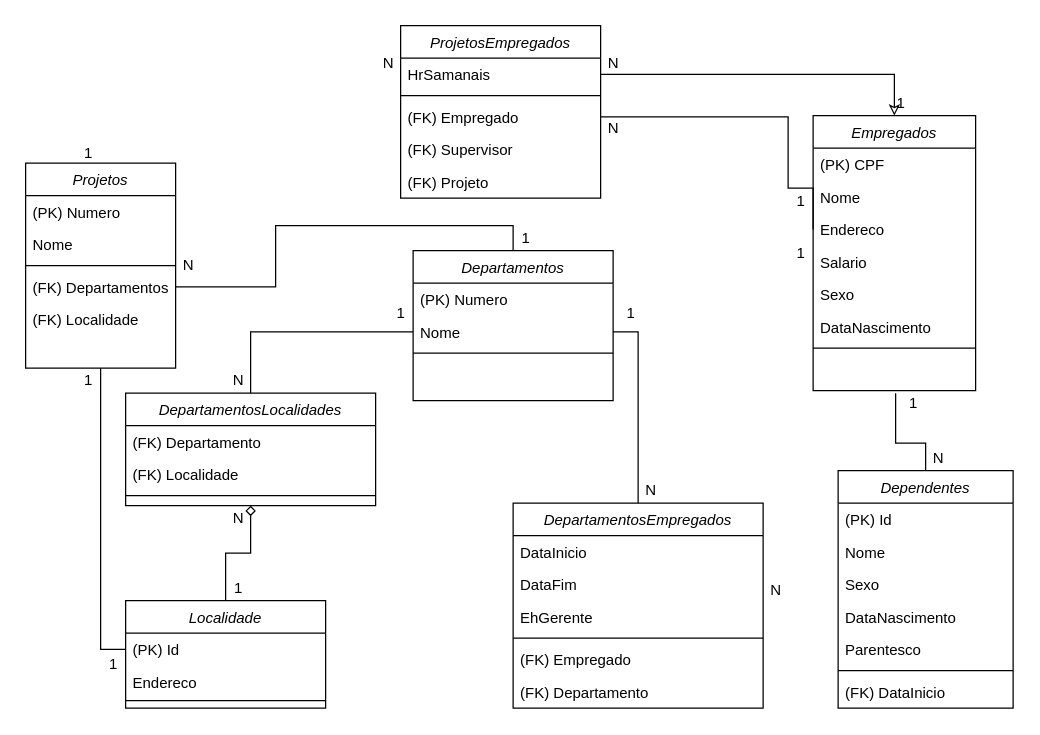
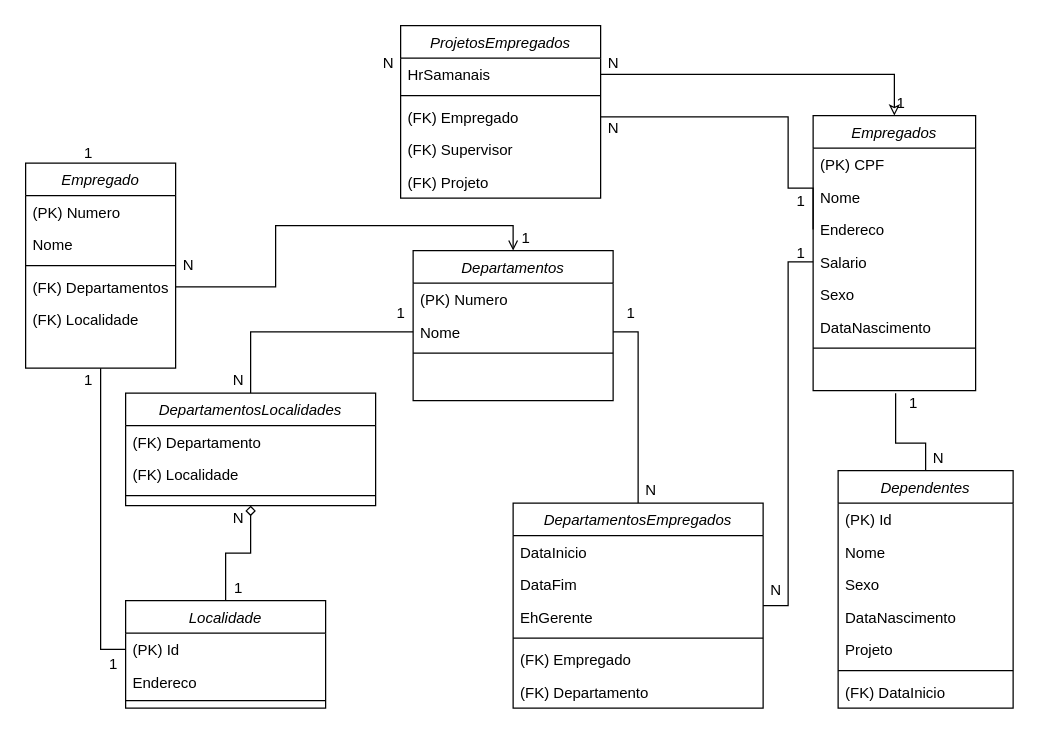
  <mxCell id="0" />
  <mxCell id="1" parent="0" />
  <mxCell id="2" style="edgeStyle=orthogonalEdgeStyle;rounded=0;orthogonalLoop=1;jettySize=auto;html=1;endArrow=none;endFill=0;exitX=1;exitY=0.5;exitDx=0;exitDy=0;" edge="1" parent="1" source="5" target="37"><mxGeometry relative="1" as="geometry" /></mxCell>
  <mxCell id="3" value="Departamentos" style="swimlane;fontStyle=2;align=center;verticalAlign=top;childLayout=stackLayout;horizontal=1;startSize=26;horizontalStack=0;resizeParent=1;resizeLast=0;collapsible=1;marginBottom=0;rounded=0;shadow=0;strokeWidth=1;" parent="1" vertex="1"><mxGeometry x="330" y="200" width="160" height="120" as="geometry"><mxRectangle x="230" y="140" width="160" height="26" as="alternateBounds" /></mxGeometry></mxCell>
  <mxCell id="4" value="(PK) Numero" style="text;align=left;verticalAlign=top;spacingLeft=4;spacingRight=4;overflow=hidden;rotatable=0;points=[[0,0.5],[1,0.5]];portConstraint=eastwest;" parent="3" vertex="1"><mxGeometry y="26" width="160" height="26" as="geometry" /></mxCell>
  <mxCell id="5" value="Nome" style="text;align=left;verticalAlign=top;spacingLeft=4;spacingRight=4;overflow=hidden;rotatable=0;points=[[0,0.5],[1,0.5]];portConstraint=eastwest;rounded=0;shadow=0;html=0;" parent="3" vertex="1"><mxGeometry y="52" width="160" height="26" as="geometry" /></mxCell>
  <mxCell id="6" value="" style="line;html=1;strokeWidth=1;align=left;verticalAlign=middle;spacingTop=-1;spacingLeft=3;spacingRight=3;rotatable=0;labelPosition=right;points=[];portConstraint=eastwest;" parent="3" vertex="1"><mxGeometry y="78" width="160" height="8" as="geometry" /></mxCell>
  <mxCell id="7" style="edgeStyle=orthogonalEdgeStyle;rounded=0;orthogonalLoop=1;jettySize=auto;html=1;entryX=0.5;entryY=1;entryDx=0;entryDy=0;endArrow=diamond;endFill=0;" edge="1" parent="1" source="8" target="49"><mxGeometry relative="1" as="geometry" /></mxCell>
  <mxCell id="8" value="Localidade" style="swimlane;fontStyle=2;align=center;verticalAlign=top;childLayout=stackLayout;horizontal=1;startSize=26;horizontalStack=0;resizeParent=1;resizeLast=0;collapsible=1;marginBottom=0;rounded=0;shadow=0;strokeWidth=1;" vertex="1" parent="1"><mxGeometry x="100" y="480" width="160" height="86" as="geometry"><mxRectangle x="230" y="140" width="160" height="26" as="alternateBounds" /></mxGeometry></mxCell>
  <mxCell id="9" value="(PK) Id" style="text;align=left;verticalAlign=top;spacingLeft=4;spacingRight=4;overflow=hidden;rotatable=0;points=[[0,0.5],[1,0.5]];portConstraint=eastwest;" vertex="1" parent="8"><mxGeometry y="26" width="160" height="26" as="geometry" /></mxCell>
  <mxCell id="10" value="Endereco" style="text;align=left;verticalAlign=top;spacingLeft=4;spacingRight=4;overflow=hidden;rotatable=0;points=[[0,0.5],[1,0.5]];portConstraint=eastwest;" vertex="1" parent="8"><mxGeometry y="52" width="160" height="24" as="geometry" /></mxCell>
  <mxCell id="11" value="" style="line;html=1;strokeWidth=1;align=left;verticalAlign=middle;spacingTop=-1;spacingLeft=3;spacingRight=3;rotatable=0;labelPosition=right;points=[];portConstraint=eastwest;" vertex="1" parent="8"><mxGeometry y="76" width="160" height="8" as="geometry" /></mxCell>
  <mxCell id="12" style="edgeStyle=orthogonalEdgeStyle;rounded=0;orthogonalLoop=1;jettySize=auto;html=1;entryX=0;entryY=0.5;entryDx=0;entryDy=0;endArrow=none;endFill=0;" edge="1" parent="1" source="13" target="9"><mxGeometry relative="1" as="geometry" /></mxCell>
- <mxCell id="13" value="Projetos" style="swimlane;fontStyle=2;align=center;verticalAlign=top;childLayout=stackLayout;horizontal=1;startSize=26;horizontalStack=0;resizeParent=1;resizeLast=0;collapsible=1;marginBottom=0;rounded=0;shadow=0;strokeWidth=1;" vertex="1" parent="1"><mxGeometry x="20" y="130" width="120" height="164" as="geometry"><mxRectangle x="230" y="140" width="160" height="26" as="alternateBounds" /></mxGeometry></mxCell>
+ <mxCell id="13" value="Empregado" style="swimlane;fontStyle=2;align=center;verticalAlign=top;childLayout=stackLayout;horizontal=1;startSize=26;horizontalStack=0;resizeParent=1;resizeLast=0;collapsible=1;marginBottom=0;rounded=0;shadow=0;strokeWidth=1;" vertex="1" parent="1"><mxGeometry x="20" y="130" width="120" height="164" as="geometry"><mxRectangle x="230" y="140" width="160" height="26" as="alternateBounds" /></mxGeometry></mxCell>
  <mxCell id="14" value="(PK) Numero" style="text;align=left;verticalAlign=top;spacingLeft=4;spacingRight=4;overflow=hidden;rotatable=0;points=[[0,0.5],[1,0.5]];portConstraint=eastwest;" vertex="1" parent="13"><mxGeometry y="26" width="120" height="26" as="geometry" /></mxCell>
  <mxCell id="15" value="Nome" style="text;align=left;verticalAlign=top;spacingLeft=4;spacingRight=4;overflow=hidden;rotatable=0;points=[[0,0.5],[1,0.5]];portConstraint=eastwest;rounded=0;shadow=0;html=0;" vertex="1" parent="13"><mxGeometry y="52" width="120" height="26" as="geometry" /></mxCell>
  <mxCell id="16" value="" style="line;html=1;strokeWidth=1;align=left;verticalAlign=middle;spacingTop=-1;spacingLeft=3;spacingRight=3;rotatable=0;labelPosition=right;points=[];portConstraint=eastwest;" vertex="1" parent="13"><mxGeometry y="78" width="120" height="8" as="geometry" /></mxCell>
  <mxCell id="17" value="(FK) Departamentos" style="text;align=left;verticalAlign=top;spacingLeft=4;spacingRight=4;overflow=hidden;rotatable=0;points=[[0,0.5],[1,0.5]];portConstraint=eastwest;rounded=0;shadow=0;html=0;" vertex="1" parent="13"><mxGeometry y="86" width="120" height="26" as="geometry" /></mxCell>
  <mxCell id="18" value="(FK) Localidade" style="text;align=left;verticalAlign=top;spacingLeft=4;spacingRight=4;overflow=hidden;rotatable=0;points=[[0,0.5],[1,0.5]];portConstraint=eastwest;" vertex="1" parent="13"><mxGeometry y="112" width="120" height="26" as="geometry" /></mxCell>
  <mxCell id="19" style="edgeStyle=orthogonalEdgeStyle;rounded=0;orthogonalLoop=1;jettySize=auto;html=1;entryX=0.5;entryY=0;entryDx=0;entryDy=0;endArrow=none;endFill=0;exitX=-0.2;exitY=0.1;exitDx=0;exitDy=0;exitPerimeter=0;" edge="1" parent="1" source="75" target="28"><mxGeometry relative="1" as="geometry"><mxPoint x="715" y="321" as="sourcePoint" /></mxGeometry></mxCell>
  <mxCell id="20" value="Empregados" style="swimlane;fontStyle=2;align=center;verticalAlign=top;childLayout=stackLayout;horizontal=1;startSize=26;horizontalStack=0;resizeParent=1;resizeLast=0;collapsible=1;marginBottom=0;rounded=0;shadow=0;strokeWidth=1;" vertex="1" parent="1"><mxGeometry x="650" y="92" width="130" height="220" as="geometry"><mxRectangle x="230" y="140" width="160" height="26" as="alternateBounds" /></mxGeometry></mxCell>
  <mxCell id="21" value="(PK) CPF" style="text;align=left;verticalAlign=top;spacingLeft=4;spacingRight=4;overflow=hidden;rotatable=0;points=[[0,0.5],[1,0.5]];portConstraint=eastwest;" vertex="1" parent="20"><mxGeometry y="26" width="130" height="26" as="geometry" /></mxCell>
  <mxCell id="22" value="Nome" style="text;align=left;verticalAlign=top;spacingLeft=4;spacingRight=4;overflow=hidden;rotatable=0;points=[[0,0.5],[1,0.5]];portConstraint=eastwest;rounded=0;shadow=0;html=0;" vertex="1" parent="20"><mxGeometry y="52" width="130" height="26" as="geometry" /></mxCell>
  <mxCell id="23" value="Endereco" style="text;align=left;verticalAlign=top;spacingLeft=4;spacingRight=4;overflow=hidden;rotatable=0;points=[[0,0.5],[1,0.5]];portConstraint=eastwest;rounded=0;shadow=0;html=0;" vertex="1" parent="20"><mxGeometry y="78" width="130" height="26" as="geometry" /></mxCell>
  <mxCell id="24" value="Salario" style="text;align=left;verticalAlign=top;spacingLeft=4;spacingRight=4;overflow=hidden;rotatable=0;points=[[0,0.5],[1,0.5]];portConstraint=eastwest;rounded=0;shadow=0;html=0;" vertex="1" parent="20"><mxGeometry y="104" width="130" height="26" as="geometry" /></mxCell>
  <mxCell id="25" value="Sexo" style="text;align=left;verticalAlign=top;spacingLeft=4;spacingRight=4;overflow=hidden;rotatable=0;points=[[0,0.5],[1,0.5]];portConstraint=eastwest;rounded=0;shadow=0;html=0;" vertex="1" parent="20"><mxGeometry y="130" width="130" height="26" as="geometry" /></mxCell>
  <mxCell id="26" value="DataNascimento" style="text;align=left;verticalAlign=top;spacingLeft=4;spacingRight=4;overflow=hidden;rotatable=0;points=[[0,0.5],[1,0.5]];portConstraint=eastwest;rounded=0;shadow=0;html=0;" vertex="1" parent="20"><mxGeometry y="156" width="130" height="26" as="geometry" /></mxCell>
  <mxCell id="27" value="" style="line;html=1;strokeWidth=1;align=left;verticalAlign=middle;spacingTop=-1;spacingLeft=3;spacingRight=3;rotatable=0;labelPosition=right;points=[];portConstraint=eastwest;" vertex="1" parent="20"><mxGeometry y="182" width="130" height="8" as="geometry" /></mxCell>
  <mxCell id="28" value="Dependentes" style="swimlane;fontStyle=2;align=center;verticalAlign=top;childLayout=stackLayout;horizontal=1;startSize=26;horizontalStack=0;resizeParent=1;resizeLast=0;collapsible=1;marginBottom=0;rounded=0;shadow=0;strokeWidth=1;" vertex="1" parent="1"><mxGeometry x="670" y="376" width="140" height="190" as="geometry"><mxRectangle x="230" y="140" width="160" height="26" as="alternateBounds" /></mxGeometry></mxCell>
  <mxCell id="29" value="(PK) Id" style="text;align=left;verticalAlign=top;spacingLeft=4;spacingRight=4;overflow=hidden;rotatable=0;points=[[0,0.5],[1,0.5]];portConstraint=eastwest;rounded=0;shadow=0;html=0;" vertex="1" parent="28"><mxGeometry y="26" width="140" height="26" as="geometry" /></mxCell>
  <mxCell id="30" value="Nome" style="text;align=left;verticalAlign=top;spacingLeft=4;spacingRight=4;overflow=hidden;rotatable=0;points=[[0,0.5],[1,0.5]];portConstraint=eastwest;rounded=0;shadow=0;html=0;" vertex="1" parent="28"><mxGeometry y="52" width="140" height="26" as="geometry" /></mxCell>
  <mxCell id="31" value="Sexo" style="text;align=left;verticalAlign=top;spacingLeft=4;spacingRight=4;overflow=hidden;rotatable=0;points=[[0,0.5],[1,0.5]];portConstraint=eastwest;rounded=0;shadow=0;html=0;" vertex="1" parent="28"><mxGeometry y="78" width="140" height="26" as="geometry" /></mxCell>
  <mxCell id="32" value="DataNascimento" style="text;align=left;verticalAlign=top;spacingLeft=4;spacingRight=4;overflow=hidden;rotatable=0;points=[[0,0.5],[1,0.5]];portConstraint=eastwest;rounded=0;shadow=0;html=0;" vertex="1" parent="28"><mxGeometry y="104" width="140" height="26" as="geometry" /></mxCell>
- <mxCell id="33" value="Parentesco" style="text;align=left;verticalAlign=top;spacingLeft=4;spacingRight=4;overflow=hidden;rotatable=0;points=[[0,0.5],[1,0.5]];portConstraint=eastwest;rounded=0;shadow=0;html=0;" vertex="1" parent="28"><mxGeometry y="130" width="140" height="26" as="geometry" /></mxCell>
+ <mxCell id="33" value="Projeto" style="text;align=left;verticalAlign=top;spacingLeft=4;spacingRight=4;overflow=hidden;rotatable=0;points=[[0,0.5],[1,0.5]];portConstraint=eastwest;rounded=0;shadow=0;html=0;" vertex="1" parent="28"><mxGeometry y="130" width="140" height="26" as="geometry" /></mxCell>
  <mxCell id="34" value="" style="line;html=1;strokeWidth=1;align=left;verticalAlign=middle;spacingTop=-1;spacingLeft=3;spacingRight=3;rotatable=0;labelPosition=right;points=[];portConstraint=eastwest;" vertex="1" parent="28"><mxGeometry y="156" width="140" height="8" as="geometry" /></mxCell>
  <mxCell id="35" value="(FK) DataInicio" style="text;align=left;verticalAlign=top;spacingLeft=4;spacingRight=4;overflow=hidden;rotatable=0;points=[[0,0.5],[1,0.5]];portConstraint=eastwest;rounded=0;shadow=0;html=0;" vertex="1" parent="28"><mxGeometry y="164" width="140" height="26" as="geometry" /></mxCell>
+ <mxCell id="36" style="edgeStyle=orthogonalEdgeStyle;rounded=0;orthogonalLoop=1;jettySize=auto;html=1;exitX=1;exitY=0.5;exitDx=0;exitDy=0;entryX=0;entryY=0.5;entryDx=0;entryDy=0;endArrow=none;endFill=0;" edge="1" parent="1" source="37" target="24"><mxGeometry relative="1" as="geometry" /></mxCell>
  <mxCell id="37" value="DepartamentosEmpregados" style="swimlane;fontStyle=2;align=center;verticalAlign=top;childLayout=stackLayout;horizontal=1;startSize=26;horizontalStack=0;resizeParent=1;resizeLast=0;collapsible=1;marginBottom=0;rounded=0;shadow=0;strokeWidth=1;" vertex="1" parent="1"><mxGeometry x="410" y="402" width="200" height="164" as="geometry"><mxRectangle x="230" y="140" width="160" height="26" as="alternateBounds" /></mxGeometry></mxCell>
  <mxCell id="38" value="DataInicio" style="text;align=left;verticalAlign=top;spacingLeft=4;spacingRight=4;overflow=hidden;rotatable=0;points=[[0,0.5],[1,0.5]];portConstraint=eastwest;" vertex="1" parent="37"><mxGeometry y="26" width="200" height="26" as="geometry" /></mxCell>
  <mxCell id="39" value="DataFim" style="text;align=left;verticalAlign=top;spacingLeft=4;spacingRight=4;overflow=hidden;rotatable=0;points=[[0,0.5],[1,0.5]];portConstraint=eastwest;rounded=0;shadow=0;html=0;" vertex="1" parent="37"><mxGeometry y="52" width="200" height="26" as="geometry" /></mxCell>
  <mxCell id="40" value="EhGerente" style="text;align=left;verticalAlign=top;spacingLeft=4;spacingRight=4;overflow=hidden;rotatable=0;points=[[0,0.5],[1,0.5]];portConstraint=eastwest;rounded=0;shadow=0;html=0;" vertex="1" parent="37"><mxGeometry y="78" width="200" height="26" as="geometry" /></mxCell>
  <mxCell id="41" value="" style="line;html=1;strokeWidth=1;align=left;verticalAlign=middle;spacingTop=-1;spacingLeft=3;spacingRight=3;rotatable=0;labelPosition=right;points=[];portConstraint=eastwest;" vertex="1" parent="37"><mxGeometry y="104" width="200" height="8" as="geometry" /></mxCell>
  <mxCell id="42" value="(FK) Empregado" style="text;align=left;verticalAlign=top;spacingLeft=4;spacingRight=4;overflow=hidden;rotatable=0;points=[[0,0.5],[1,0.5]];portConstraint=eastwest;rounded=0;shadow=0;html=0;" vertex="1" parent="37"><mxGeometry y="112" width="200" height="26" as="geometry" /></mxCell>
  <mxCell id="43" value="(FK) Departamento" style="text;align=left;verticalAlign=top;spacingLeft=4;spacingRight=4;overflow=hidden;rotatable=0;points=[[0,0.5],[1,0.5]];portConstraint=eastwest;rounded=0;shadow=0;html=0;" vertex="1" parent="37"><mxGeometry y="138" width="200" height="26" as="geometry" /></mxCell>
  <mxCell id="44" value="1" style="text;html=1;align=center;verticalAlign=middle;resizable=0;points=[];autosize=1;strokeColor=none;fillColor=none;" vertex="1" parent="1"><mxGeometry x="494" y="240" width="20" height="20" as="geometry" /></mxCell>
  <mxCell id="45" value="N" style="text;html=1;align=center;verticalAlign=middle;resizable=0;points=[];autosize=1;strokeColor=none;fillColor=none;" vertex="1" parent="1"><mxGeometry x="510" y="382" width="20" height="20" as="geometry" /></mxCell>
  <mxCell id="46" value="N" style="text;html=1;align=center;verticalAlign=middle;resizable=0;points=[];autosize=1;strokeColor=none;fillColor=none;" vertex="1" parent="1"><mxGeometry x="610" y="462" width="20" height="20" as="geometry" /></mxCell>
  <mxCell id="47" value="1" style="text;html=1;align=center;verticalAlign=middle;resizable=0;points=[];autosize=1;strokeColor=none;fillColor=none;" vertex="1" parent="1"><mxGeometry x="630" y="192" width="20" height="20" as="geometry" /></mxCell>
  <mxCell id="48" style="edgeStyle=orthogonalEdgeStyle;rounded=0;orthogonalLoop=1;jettySize=auto;html=1;entryX=0;entryY=0.5;entryDx=0;entryDy=0;endArrow=none;endFill=0;" edge="1" parent="1" source="49" target="5"><mxGeometry relative="1" as="geometry" /></mxCell>
  <mxCell id="49" value="DepartamentosLocalidades" style="swimlane;fontStyle=2;align=center;verticalAlign=top;childLayout=stackLayout;horizontal=1;startSize=26;horizontalStack=0;resizeParent=1;resizeLast=0;collapsible=1;marginBottom=0;rounded=0;shadow=0;strokeWidth=1;" vertex="1" parent="1"><mxGeometry x="100" y="314" width="200" height="90" as="geometry"><mxRectangle x="230" y="140" width="160" height="26" as="alternateBounds" /></mxGeometry></mxCell>
  <mxCell id="50" value="(FK) Departamento" style="text;align=left;verticalAlign=top;spacingLeft=4;spacingRight=4;overflow=hidden;rotatable=0;points=[[0,0.5],[1,0.5]];portConstraint=eastwest;" vertex="1" parent="49"><mxGeometry y="26" width="200" height="26" as="geometry" /></mxCell>
  <mxCell id="51" value="(FK) Localidade" style="text;align=left;verticalAlign=top;spacingLeft=4;spacingRight=4;overflow=hidden;rotatable=0;points=[[0,0.5],[1,0.5]];portConstraint=eastwest;" vertex="1" parent="49"><mxGeometry y="52" width="200" height="26" as="geometry" /></mxCell>
  <mxCell id="52" value="" style="line;html=1;strokeWidth=1;align=left;verticalAlign=middle;spacingTop=-1;spacingLeft=3;spacingRight=3;rotatable=0;labelPosition=right;points=[];portConstraint=eastwest;" vertex="1" parent="49"><mxGeometry y="78" width="200" height="8" as="geometry" /></mxCell>
  <mxCell id="53" value="N" style="text;html=1;align=center;verticalAlign=middle;resizable=0;points=[];autosize=1;strokeColor=none;fillColor=none;" vertex="1" parent="1"><mxGeometry x="180" y="294" width="20" height="20" as="geometry" /></mxCell>
  <mxCell id="54" value="N" style="text;html=1;align=center;verticalAlign=middle;resizable=0;points=[];autosize=1;strokeColor=none;fillColor=none;" vertex="1" parent="1"><mxGeometry x="180" y="404" width="20" height="20" as="geometry" /></mxCell>
  <mxCell id="55" value="1" style="text;html=1;align=center;verticalAlign=middle;resizable=0;points=[];autosize=1;strokeColor=none;fillColor=none;" vertex="1" parent="1"><mxGeometry x="310" y="240" width="20" height="20" as="geometry" /></mxCell>
  <mxCell id="56" value="1" style="text;html=1;align=center;verticalAlign=middle;resizable=0;points=[];autosize=1;strokeColor=none;fillColor=none;" vertex="1" parent="1"><mxGeometry x="180" y="460" width="20" height="20" as="geometry" /></mxCell>
- <mxCell id="57" style="edgeStyle=orthogonalEdgeStyle;rounded=0;orthogonalLoop=1;jettySize=auto;html=1;entryX=0.5;entryY=0;entryDx=0;entryDy=0;endArrow=none;endFill=0;" edge="1" parent="1" source="17" target="3"><mxGeometry relative="1" as="geometry"><Array as="points"><mxPoint x="220" y="229" /><mxPoint x="220" y="180" /><mxPoint x="410" y="180" /></Array></mxGeometry></mxCell>
+ <mxCell id="57" style="edgeStyle=orthogonalEdgeStyle;rounded=0;orthogonalLoop=1;jettySize=auto;html=1;entryX=0.5;entryY=0;entryDx=0;entryDy=0;endArrow=open;endFill=0;" edge="1" parent="1" source="17" target="3"><mxGeometry relative="1" as="geometry"><Array as="points"><mxPoint x="220" y="229" /><mxPoint x="220" y="180" /><mxPoint x="410" y="180" /></Array></mxGeometry></mxCell>
  <mxCell id="58" value="N" style="text;html=1;align=center;verticalAlign=middle;resizable=0;points=[];autosize=1;strokeColor=none;fillColor=none;" vertex="1" parent="1"><mxGeometry x="140" y="202" width="20" height="20" as="geometry" /></mxCell>
  <mxCell id="59" value="1" style="text;html=1;align=center;verticalAlign=middle;resizable=0;points=[];autosize=1;strokeColor=none;fillColor=none;" vertex="1" parent="1"><mxGeometry x="410" y="180" width="20" height="20" as="geometry" /></mxCell>
  <mxCell id="60" value="1" style="text;html=1;align=center;verticalAlign=middle;resizable=0;points=[];autosize=1;strokeColor=none;fillColor=none;" vertex="1" parent="1"><mxGeometry x="60" y="294" width="20" height="20" as="geometry" /></mxCell>
  <mxCell id="61" value="ProjetosEmpregados" style="swimlane;fontStyle=2;align=center;verticalAlign=top;childLayout=stackLayout;horizontal=1;startSize=26;horizontalStack=0;resizeParent=1;resizeLast=0;collapsible=1;marginBottom=0;rounded=0;shadow=0;strokeWidth=1;" vertex="1" parent="1"><mxGeometry x="320" y="20" width="160" height="138" as="geometry"><mxRectangle x="230" y="140" width="160" height="26" as="alternateBounds" /></mxGeometry></mxCell>
  <mxCell id="62" value="HrSamanais" style="text;align=left;verticalAlign=top;spacingLeft=4;spacingRight=4;overflow=hidden;rotatable=0;points=[[0,0.5],[1,0.5]];portConstraint=eastwest;" vertex="1" parent="61"><mxGeometry y="26" width="160" height="26" as="geometry" /></mxCell>
  <mxCell id="63" value="" style="line;html=1;strokeWidth=1;align=left;verticalAlign=middle;spacingTop=-1;spacingLeft=3;spacingRight=3;rotatable=0;labelPosition=right;points=[];portConstraint=eastwest;" vertex="1" parent="61"><mxGeometry y="52" width="160" height="8" as="geometry" /></mxCell>
  <mxCell id="64" value="(FK) Empregado" style="text;align=left;verticalAlign=top;spacingLeft=4;spacingRight=4;overflow=hidden;rotatable=0;points=[[0,0.5],[1,0.5]];portConstraint=eastwest;" vertex="1" parent="61"><mxGeometry y="60" width="160" height="26" as="geometry" /></mxCell>
  <mxCell id="65" value="(FK) Supervisor" style="text;align=left;verticalAlign=top;spacingLeft=4;spacingRight=4;overflow=hidden;rotatable=0;points=[[0,0.5],[1,0.5]];portConstraint=eastwest;" vertex="1" parent="61"><mxGeometry y="86" width="160" height="26" as="geometry" /></mxCell>
  <mxCell id="66" value="(FK) Projeto" style="text;align=left;verticalAlign=top;spacingLeft=4;spacingRight=4;overflow=hidden;rotatable=0;points=[[0,0.5],[1,0.5]];portConstraint=eastwest;" vertex="1" parent="61"><mxGeometry y="112" width="160" height="26" as="geometry" /></mxCell>
  <mxCell id="67" value="N" style="text;html=1;align=center;verticalAlign=middle;resizable=0;points=[];autosize=1;strokeColor=none;fillColor=none;" vertex="1" parent="1"><mxGeometry x="480" y="40" width="20" height="20" as="geometry" /></mxCell>
  <mxCell id="68" value="N" style="text;html=1;align=center;verticalAlign=middle;resizable=0;points=[];autosize=1;strokeColor=none;fillColor=none;" vertex="1" parent="1"><mxGeometry x="300" y="40" width="20" height="20" as="geometry" /></mxCell>
  <mxCell id="69" style="edgeStyle=orthogonalEdgeStyle;rounded=0;orthogonalLoop=1;jettySize=auto;html=1;entryX=0.5;entryY=0;entryDx=0;entryDy=0;endArrow=classic;endFill=0;" edge="1" parent="1" source="62" target="20"><mxGeometry relative="1" as="geometry" /></mxCell>
  <mxCell id="70" value="1" style="text;html=1;align=center;verticalAlign=middle;resizable=0;points=[];autosize=1;strokeColor=none;fillColor=none;" vertex="1" parent="1"><mxGeometry x="60" y="112" width="20" height="20" as="geometry" /></mxCell>
  <mxCell id="71" value="1" style="text;html=1;align=center;verticalAlign=middle;resizable=0;points=[];autosize=1;strokeColor=none;fillColor=none;" vertex="1" parent="1"><mxGeometry x="710" y="72" width="20" height="20" as="geometry" /></mxCell>
  <mxCell id="72" style="edgeStyle=orthogonalEdgeStyle;rounded=0;orthogonalLoop=1;jettySize=auto;html=1;entryX=0;entryY=0.5;entryDx=0;entryDy=0;endArrow=none;endFill=0;" edge="1" parent="1" source="64" target="23"><mxGeometry relative="1" as="geometry"><Array as="points"><mxPoint x="630" y="93" /><mxPoint x="630" y="150" /><mxPoint x="650" y="150" /></Array></mxGeometry></mxCell>
  <mxCell id="73" value="N" style="text;html=1;align=center;verticalAlign=middle;resizable=0;points=[];autosize=1;strokeColor=none;fillColor=none;" vertex="1" parent="1"><mxGeometry x="480" y="92" width="20" height="20" as="geometry" /></mxCell>
  <mxCell id="74" value="1" style="text;html=1;align=center;verticalAlign=middle;resizable=0;points=[];autosize=1;strokeColor=none;fillColor=none;" vertex="1" parent="1"><mxGeometry x="630" y="151" width="20" height="20" as="geometry" /></mxCell>
  <mxCell id="75" value="1" style="text;html=1;align=center;verticalAlign=middle;resizable=0;points=[];autosize=1;strokeColor=none;fillColor=none;" vertex="1" parent="1"><mxGeometry x="720" y="312" width="20" height="20" as="geometry" /></mxCell>
  <mxCell id="76" value="N" style="text;html=1;align=center;verticalAlign=middle;resizable=0;points=[];autosize=1;strokeColor=none;fillColor=none;" vertex="1" parent="1"><mxGeometry x="740" y="356" width="20" height="20" as="geometry" /></mxCell>
  <mxCell id="77" value="1" style="text;html=1;align=center;verticalAlign=middle;resizable=0;points=[];autosize=1;strokeColor=none;fillColor=none;" vertex="1" parent="1"><mxGeometry x="80" y="521" width="20" height="20" as="geometry" /></mxCell>
